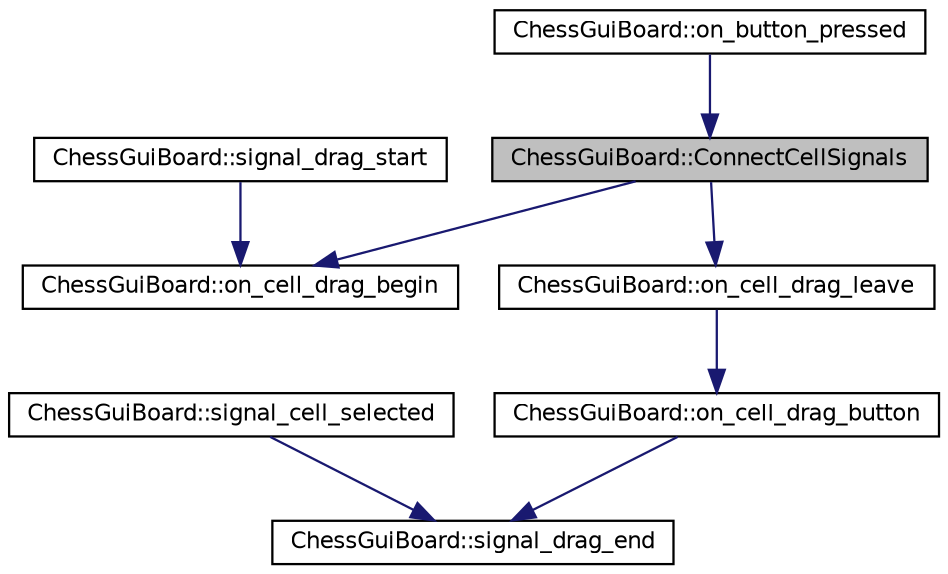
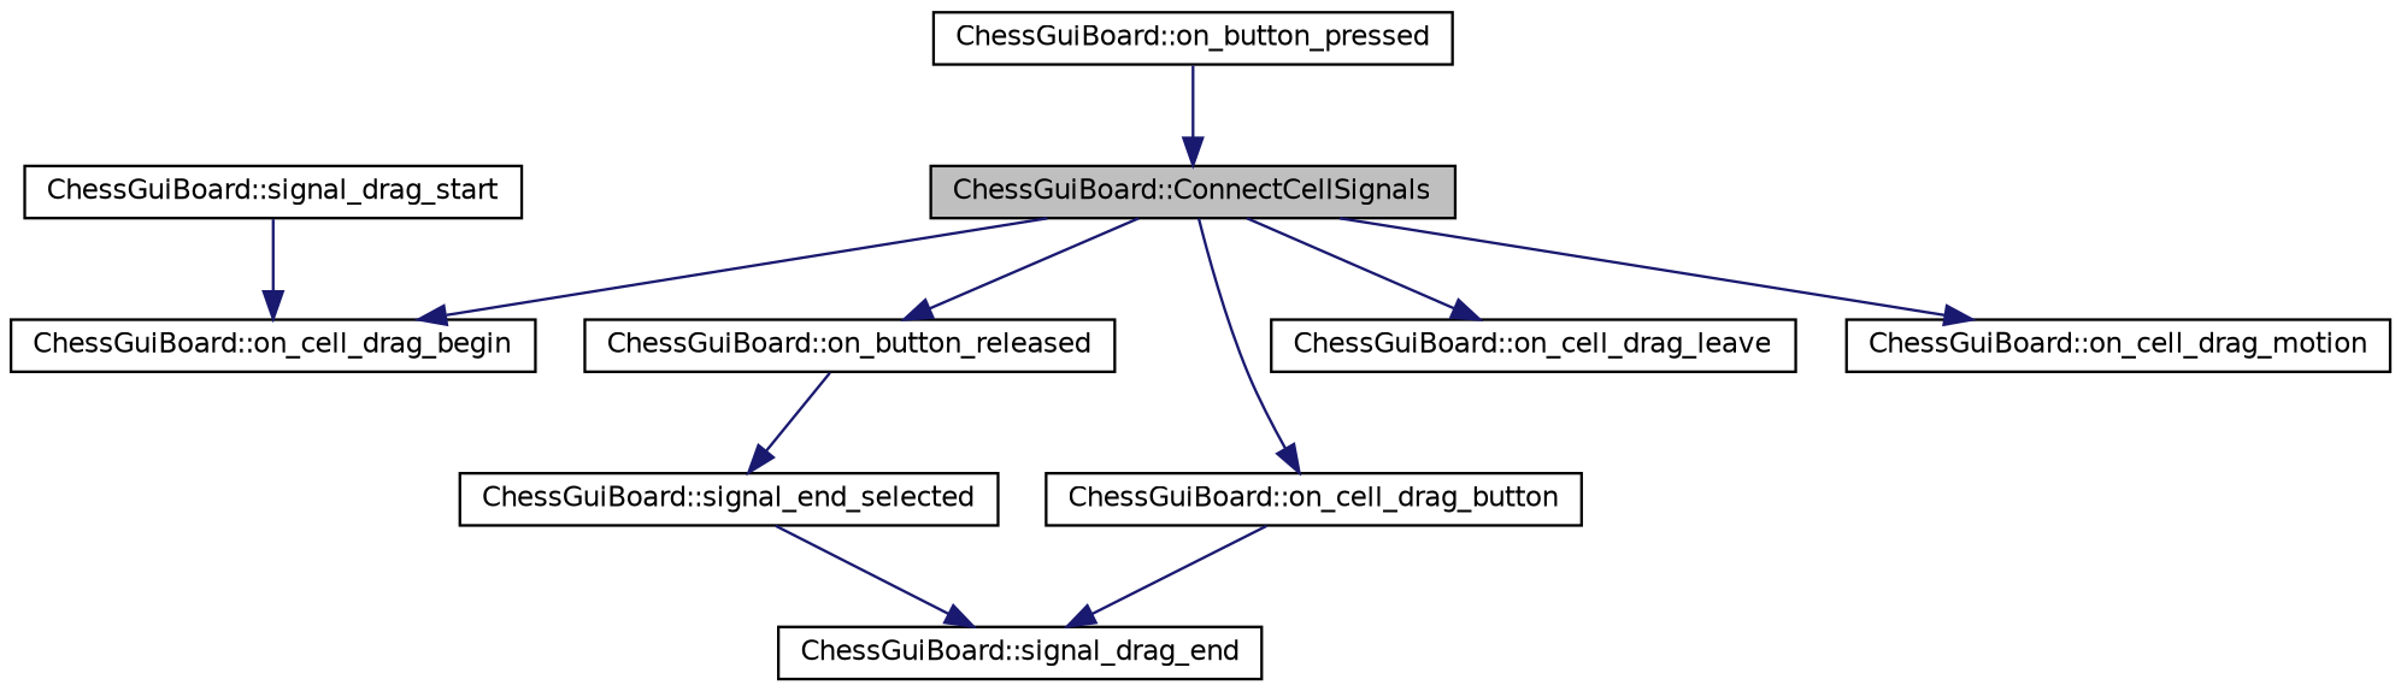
  digraph {
    rankdir=TB
    node [color=black fontname=Helvetica fontsize=10 shape=record]
    edge [color=midnightblue fontname=Helvetica fontsize=10 labelfontname=Helvetica labelfontsize=10 style=solid]
    n1 [fillcolor=grey75 fontcolor=black height=0.2 label="ChessGuiBoard::ConnectCellSignals" style=filled width=0.4]
+   n2 [height=0.2 label="ChessGuiBoard::on_button_released" width=0.4]
    n3 [height=0.2 label="ChessGuiBoard::on_cell_drag_begin" width=0.4]
    n4 [height=0.2 label="ChessGuiBoard::on_cell_drag_button" width=0.4]
    n5 [height=0.2 label="ChessGuiBoard::on_cell_drag_leave" width=0.4]
+   n6 [height=0.2 label="ChessGuiBoard::on_cell_drag_motion" width=0.4]
    n7 [height=0.2 label="ChessGuiBoard::on_button_pressed" width=0.4]
-   n8 [height=0.2 label="ChessGuiBoard::signal_cell_selected" width=0.4]
+   n8 [height=0.2 label="ChessGuiBoard::signal_end_selected" width=0.4]
    n9 [height=0.2 label="ChessGuiBoard::signal_drag_end" width=0.4]
    n10 [height=0.2 label="ChessGuiBoard::signal_drag_start" width=0.4]
+   n1 -> n2
    n1 -> n3
-   n5 -> n4
+   n1 -> n4
    n1 -> n5
+   n1 -> n6
+   n2 -> n8
    n4 -> n9
    n7 -> n1
    n8 -> n9
    n10 -> n3
  }
